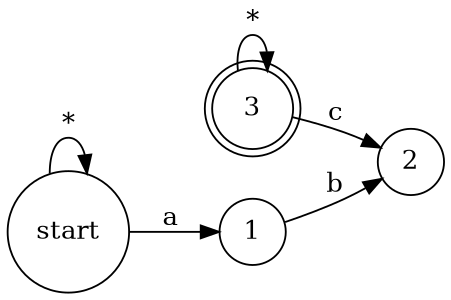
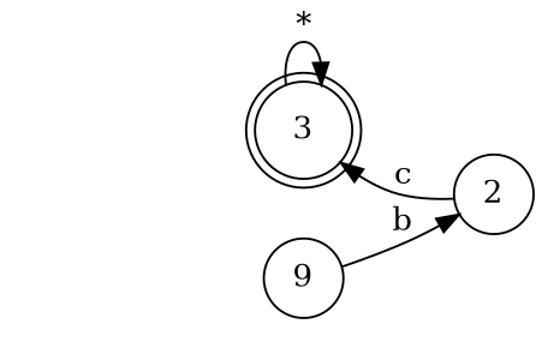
  digraph {
    rankdir=LR
    node [shape=circle]
    3 [shape=doublecircle]
-   1
+   1 [label=9]
    2
-   start
    3 -> 3 [label="*"]
    1 -> 2 [label=b]
-   3 -> 2 [label=c]
-   start -> 1 [label=a]
-   start -> start [label="*"]
+   2 -> 3 [label=c]
  }
